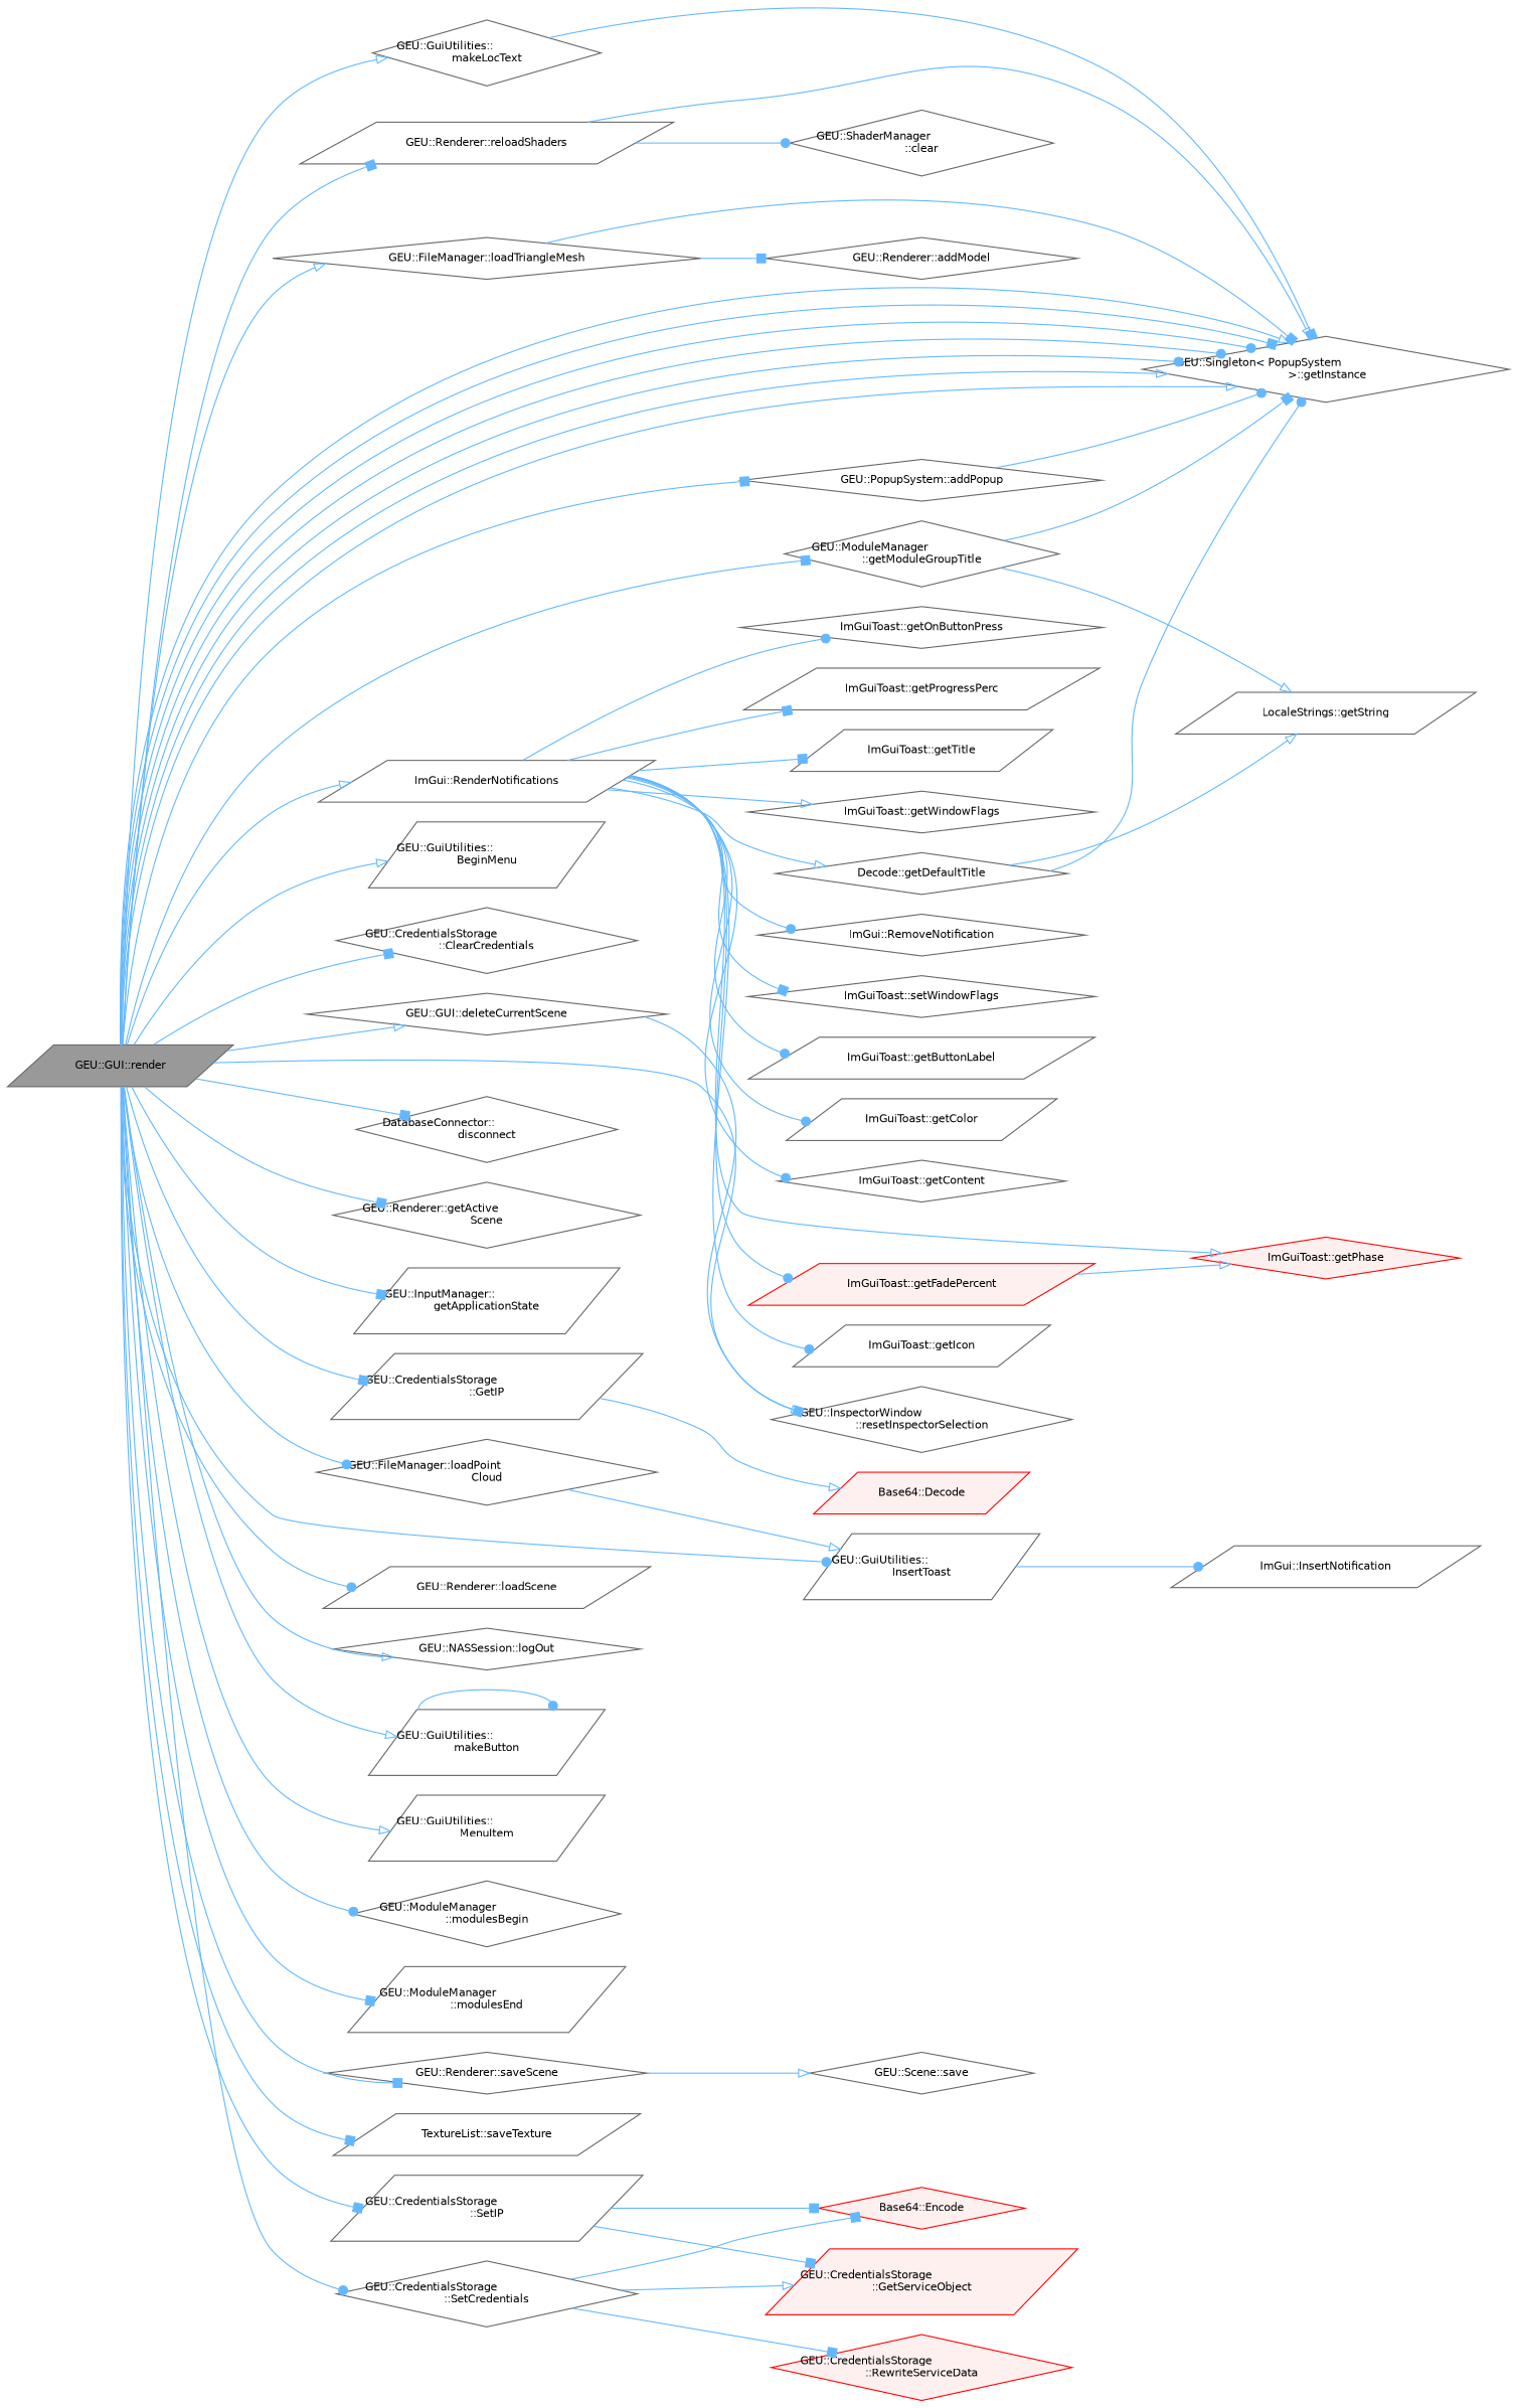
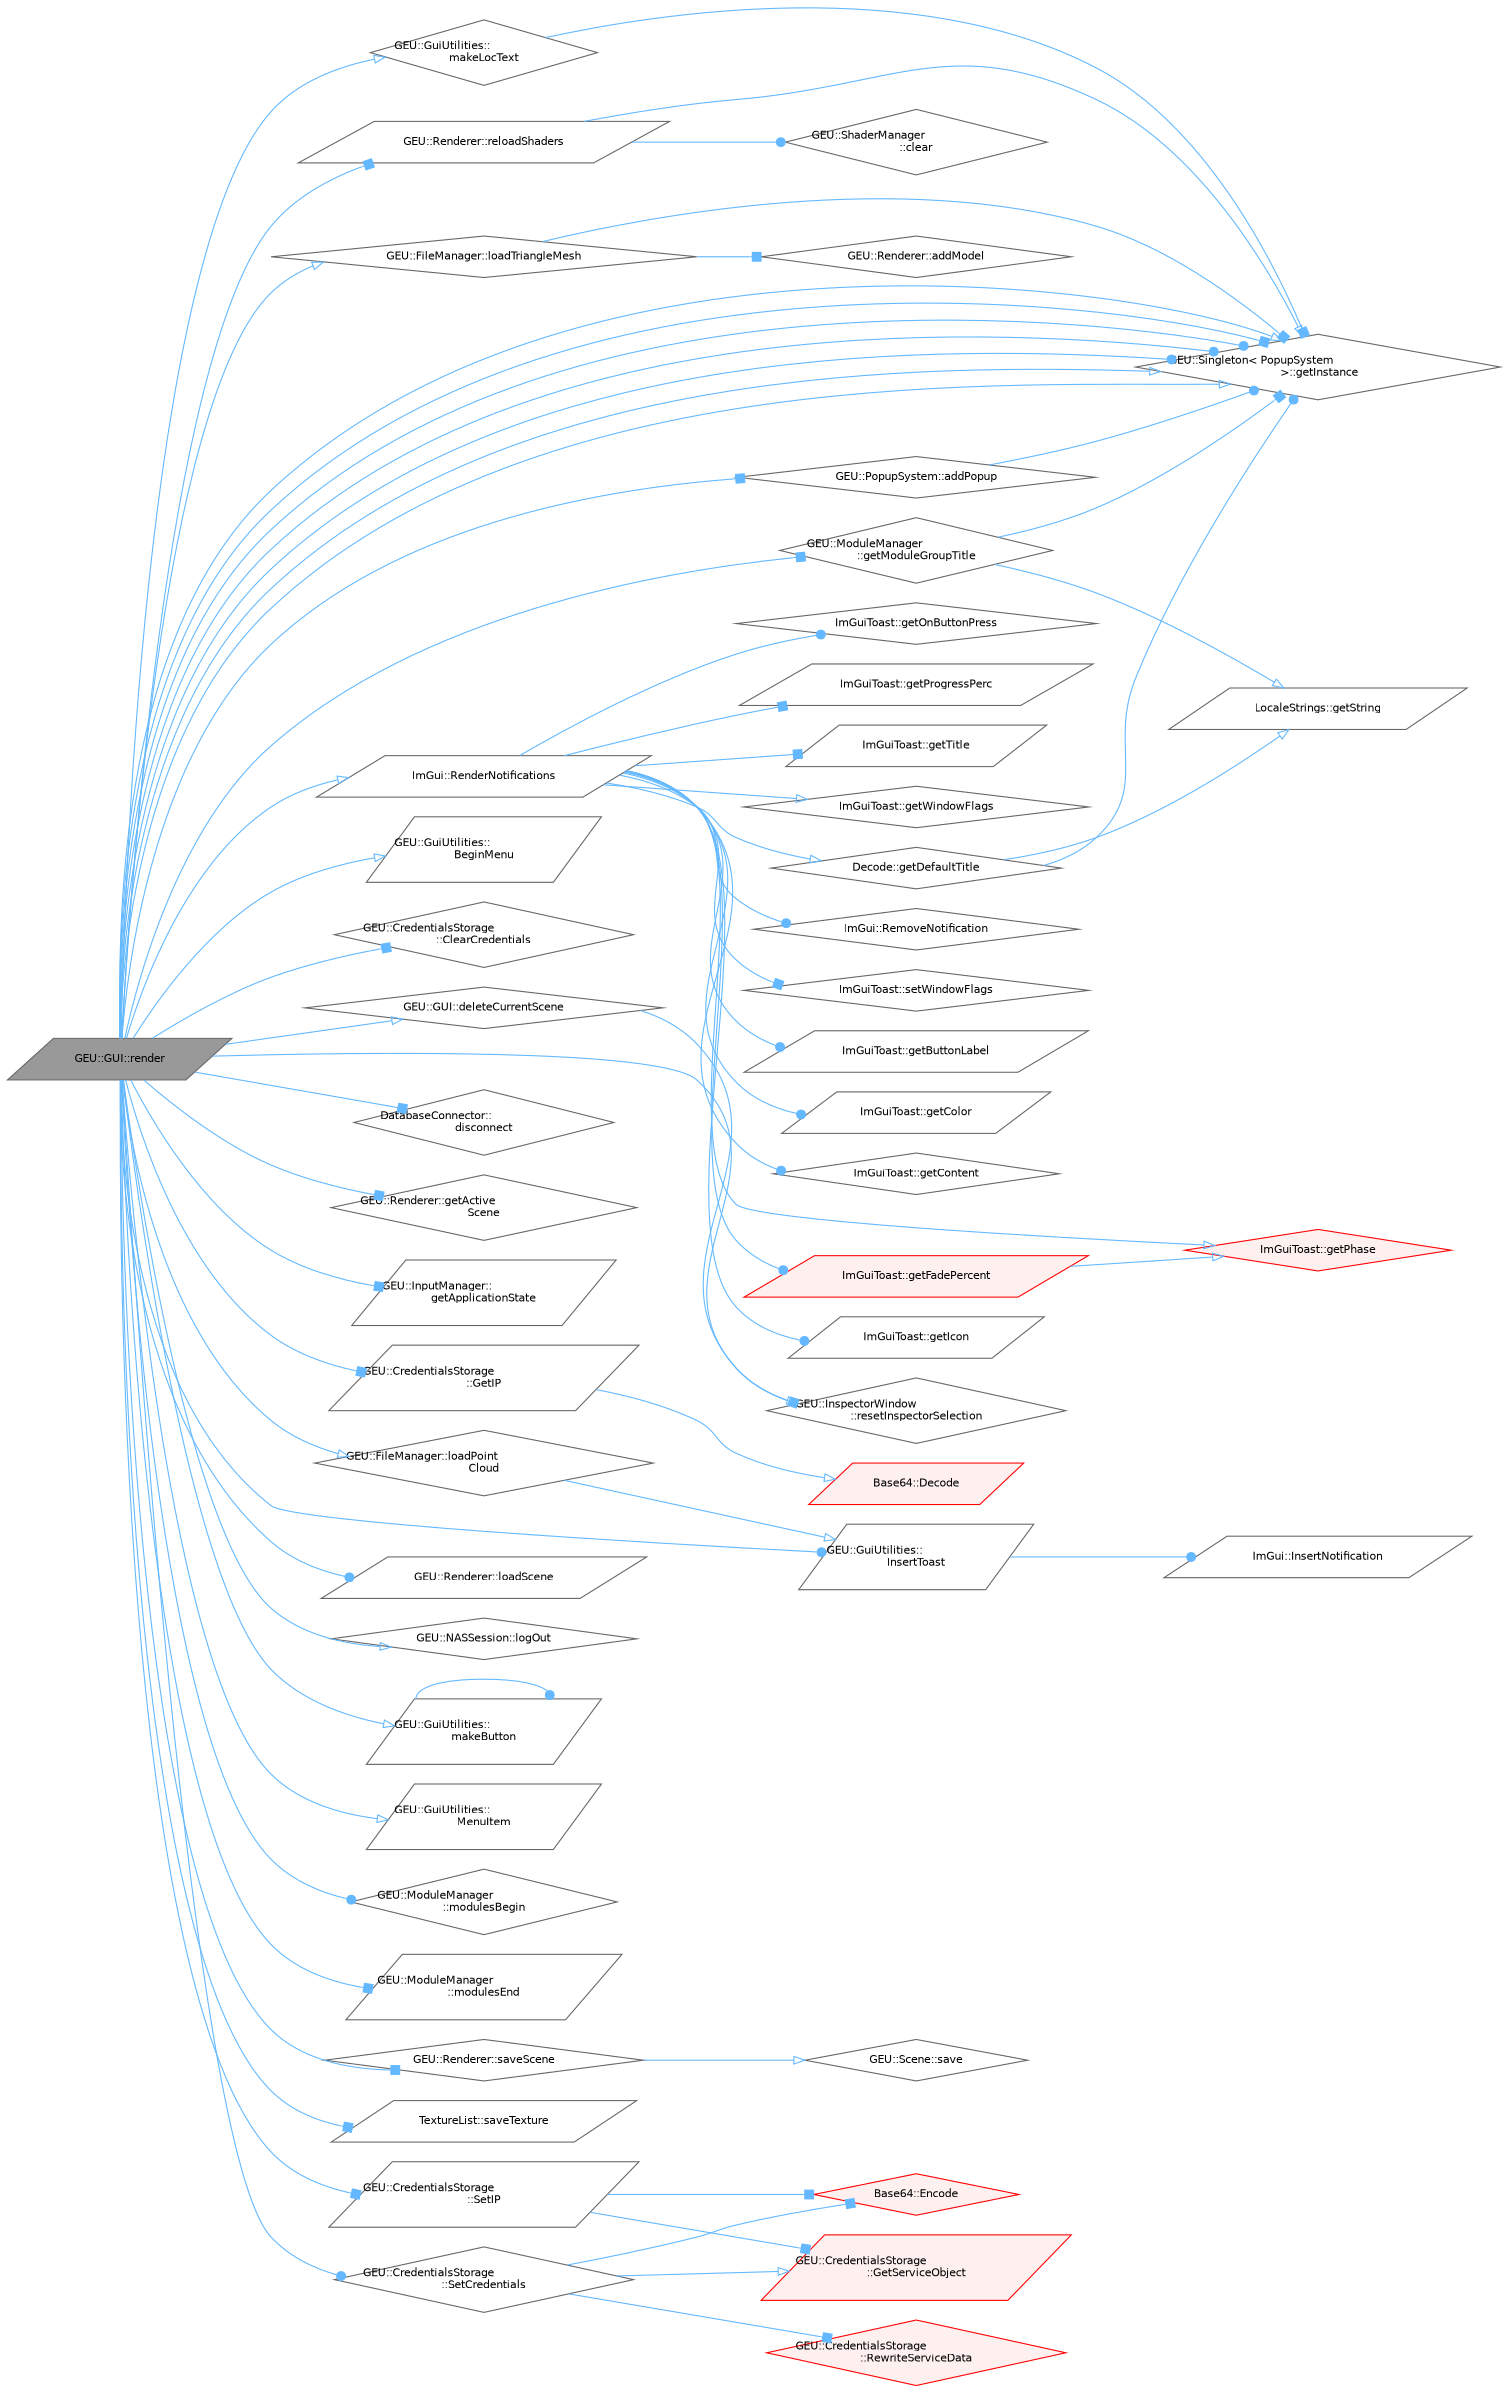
  digraph {
    rankdir=LR
    node [color=grey40 fillcolor=white fontname=Helvetica fontsize=10 shape=diamond style=filled]
    edge [arrowhead=box color=steelblue1 fontname=Helvetica fontsize=10 labelfontname=Helvetica labelfontsize=10 style=solid]
    n1 [color=gray40 fillcolor=grey60 fontcolor=black height=0.2 label="GEU::GUI::render" shape=parallelogram width=0.4]
    n2 [height=0.2 label="GEU::PopupSystem::addPopup" width=0.4]
    n3 [height=0.2 label="GEU::Singleton\< PopupSystem\l \>::getInstance" width=0.4]
    n4 [height=0.2 label="GEU::GuiUtilities::\lBeginMenu" shape=parallelogram width=0.4]
    n5 [height=0.2 label="GEU::CredentialsStorage\l::ClearCredentials" width=0.4]
    n6 [height=0.2 label="GEU::GUI::deleteCurrentScene" width=0.4]
    n7 [height=0.2 label="GEU::InspectorWindow\l::resetInspectorSelection" width=0.4]
    n8 [height=0.2 label="DatabaseConnector::\ldisconnect" width=0.4]
    n9 [height=0.2 label="GEU::Renderer::getActive\lScene" width=0.4]
    n10 [height=0.2 label="GEU::InputManager::\lgetApplicationState" shape=parallelogram width=0.4]
    n11 [height=0.2 label="GEU::CredentialsStorage\l::GetIP" shape=parallelogram width=0.4]
    n12 [height=0.2 label="GEU::ModuleManager\l::getModuleGroupTitle" width=0.4]
    n13 [height=0.2 label="GEU::GuiUtilities::\lInsertToast" shape=parallelogram width=0.4]
    n14 [height=0.2 label="GEU::FileManager::loadPoint\lCloud" width=0.4]
    n15 [height=0.2 label="GEU::Renderer::loadScene" shape=parallelogram width=0.4]
    n16 [height=0.2 label="GEU::FileManager::loadTriangleMesh" width=0.4]
    n17 [height=0.2 label="GEU::NASSession::logOut" width=0.4]
    n18 [height=0.2 label="GEU::GuiUtilities::\lmakeButton" shape=parallelogram width=0.4]
    n19 [height=0.2 label="GEU::GuiUtilities::\lmakeLocText" width=0.4]
    n20 [height=0.2 label="GEU::GuiUtilities::\lMenuItem" shape=parallelogram width=0.4]
    n21 [height=0.2 label="GEU::ModuleManager\l::modulesBegin" width=0.4]
    n22 [height=0.2 label="GEU::ModuleManager\l::modulesEnd" shape=parallelogram width=0.4]
    n23 [height=0.2 label="GEU::Renderer::reloadShaders" shape=parallelogram width=0.4]
    n24 [height=0.2 label="ImGui::RenderNotifications" shape=parallelogram width=0.4]
    n25 [height=0.2 label="GEU::Renderer::saveScene" width=0.4]
    n26 [height=0.2 label="TextureList::saveTexture" shape=parallelogram width=0.4]
    n27 [height=0.2 label="GEU::CredentialsStorage\l::SetCredentials" width=0.4]
    n28 [height=0.2 label="GEU::CredentialsStorage\l::SetIP" shape=parallelogram width=0.4]
    n29 [color=red fillcolor="#FFF0F0" height=0.2 label="Base64::Decode" shape=parallelogram width=0.4]
    n30 [height=0.2 label="LocaleStrings::getString" shape=parallelogram width=0.4]
    n31 [height=0.2 label="ImGui::InsertNotification" shape=parallelogram width=0.4]
    n32 [height=0.2 label="GEU::Renderer::addModel" width=0.4]
    n33 [height=0.2 label="GEU::ShaderManager\l::clear" width=0.4]
    n34 [height=0.2 label="ImGuiToast::getButtonLabel" shape=parallelogram width=0.4]
    n35 [height=0.2 label="ImGuiToast::getColor" shape=parallelogram width=0.4]
    n36 [height=0.2 label="ImGuiToast::getContent" width=0.4]
    n37 [height=0.2 label="Decode::getDefaultTitle" width=0.4]
    n38 [color=red fillcolor="#FFF0F0" height=0.2 label="ImGuiToast::getFadePercent" shape=parallelogram width=0.4]
    n39 [color=red fillcolor="#FFF0F0" height=0.2 label="ImGuiToast::getPhase" width=0.4]
    n40 [height=0.2 label="ImGuiToast::getIcon" shape=parallelogram width=0.4]
    n41 [height=0.2 label="ImGuiToast::getOnButtonPress" width=0.4]
    n42 [height=0.2 label="ImGuiToast::getProgressPerc" shape=parallelogram width=0.4]
    n43 [height=0.2 label="ImGuiToast::getTitle" shape=parallelogram width=0.4]
    n44 [height=0.2 label="ImGuiToast::getWindowFlags" width=0.4]
    n45 [height=0.2 label="ImGui::RemoveNotification" width=0.4]
    n46 [height=0.2 label="ImGuiToast::setWindowFlags" width=0.4]
    n47 [height=0.2 label="GEU::Scene::save" width=0.4]
    n48 [color=red fillcolor="#FFF0F0" height=0.2 label="Base64::Encode" width=0.4]
    n49 [color=red fillcolor="#FFF0F0" height=0.2 label="GEU::CredentialsStorage\l::GetServiceObject" shape=parallelogram width=0.4]
    n50 [color=red fillcolor="#FFF0F0" height=0.2 label="GEU::CredentialsStorage\l::RewriteServiceData" width=0.4]
    n1 -> n2
    n1 -> n3 [arrowhead=onormal]
    n1 -> n3 [arrowhead=onormal]
    n1 -> n3 [arrowhead=dot]
    n1 -> n3 [arrowhead=dot]
    n1 -> n3 [arrowhead=dot]
    n1 -> n3
    n1 -> n3 [arrowhead=onormal]
    n1 -> n4 [arrowhead=onormal]
    n1 -> n5
    n1 -> n6 [arrowhead=onormal]
    n1 -> n7 [arrowhead=onormal]
    n1 -> n8
    n1 -> n9
    n1 -> n10
    n1 -> n11
    n1 -> n12
    n1 -> n13 [arrowhead=dot]
-   n1 -> n14 [arrowhead=dot]
+   n1 -> n14 [arrowhead=onormal]
    n1 -> n15 [arrowhead=dot]
    n1 -> n16 [arrowhead=onormal]
    n1 -> n17 [arrowhead=onormal]
    n1 -> n18 [arrowhead=onormal]
    n1 -> n19 [arrowhead=onormal]
    n1 -> n20 [arrowhead=onormal]
    n1 -> n21 [arrowhead=dot]
    n1 -> n22
    n1 -> n23
    n1 -> n24 [arrowhead=onormal]
    n1 -> n25
    n1 -> n26
    n1 -> n27 [arrowhead=dot]
    n1 -> n28
    n2 -> n3 [arrowhead=dot]
    n6 -> n7
    n11 -> n29 [arrowhead=onormal]
    n12 -> n3
    n12 -> n30 [arrowhead=onormal]
    n13 -> n31 [arrowhead=dot]
    n14 -> n13 [arrowhead=onormal]
    n16 -> n3
    n16 -> n32
    n18 -> n18 [arrowhead=dot]
    n19 -> n3
    n23 -> n3 [arrowhead=onormal]
    n23 -> n33 [arrowhead=dot]
    n24 -> n34 [arrowhead=dot]
    n24 -> n35 [arrowhead=dot]
    n24 -> n36 [arrowhead=dot]
    n24 -> n37 [arrowhead=onormal]
    n24 -> n38 [arrowhead=dot]
    n24 -> n39 [arrowhead=onormal]
    n24 -> n40 [arrowhead=dot]
    n24 -> n41 [arrowhead=dot]
    n24 -> n42
    n24 -> n43
    n24 -> n44 [arrowhead=onormal]
    n24 -> n45 [arrowhead=dot]
    n24 -> n46
    n25 -> n47 [arrowhead=onormal]
    n27 -> n48
    n27 -> n49 [arrowhead=onormal]
    n27 -> n50
    n28 -> n48
    n28 -> n49
    n37 -> n3 [arrowhead=dot]
    n37 -> n30 [arrowhead=onormal]
    n38 -> n39 [arrowhead=onormal]
  }
